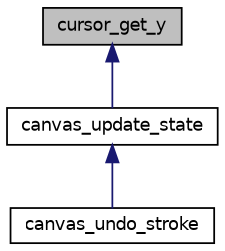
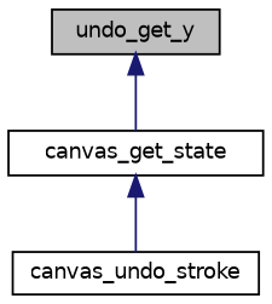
  digraph {
    rankdir=TB
    node [color=black fillcolor=white fontname=Helvetica fontsize=10 shape=record style=filled]
    edge [color=midnightblue dir=back fontname=Helvetica fontsize=10 labelfontname=Helvetica labelfontsize=10 style=solid]
-   n1 [fillcolor=grey75 fontcolor=black height=0.2 label=cursor_get_y width=0.4]
-   n2 [height=0.2 label=canvas_update_state width=0.4]
+   n1 [fillcolor=grey75 fontcolor=black height=0.2 label=undo_get_y width=0.4]
+   n2 [height=0.2 label=canvas_get_state width=0.4]
    n3 [height=0.2 label=canvas_undo_stroke width=0.4]
    n1 -> n2
    n2 -> n3
  }
